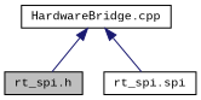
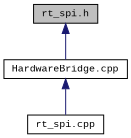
  digraph {
    fontname="Liberation Mono"
    node [color=black fillcolor=white fontname="Liberation Mono" fontsize=10 shape=record style=filled]
    edge [color=midnightblue dir=back fontname="Liberation Mono" fontsize=10 labelfontname=FreeSans labelfontsize=10 style=solid]
    n1 [fillcolor=grey75 fontcolor=black height=0.2 label="rt_spi.h" width=0.4]
    n2 [height=0.2 label="HardwareBridge.cpp" width=0.4]
-   n3 [height=0.2 label="rt_spi.spi" width=0.4]
-   n2 -> n1
+   n3 [height=0.2 label="rt_spi.cpp" width=0.4]
+   n1 -> n2
    n2 -> n3
  }
